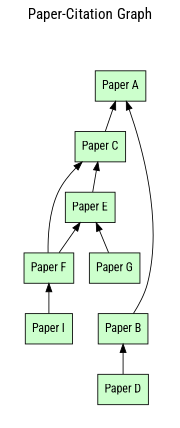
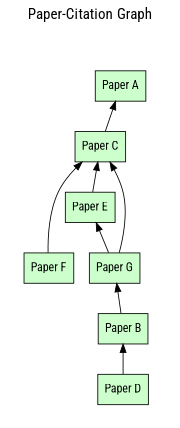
  digraph {
    fontname="Roboto Condensed"
    fontsize=18
    label="Paper-Citation Graph"
    labelloc=t
    rankdir=BT
    node [fillcolor="#CCFFCC" fontname="Roboto Condensed" peripheries=1 shape=box style=filled]
    edge [fontname="Roboto Condensed"]
    n1 [label="Paper A"]
    n2 [label="Paper B"]
    n3 [label="Paper C"]
    n4 [label="Paper D"]
    n5 [label="Paper E"]
    n6 [label="Paper F"]
    n7 [label="Paper G"]
-   n8 [label="Paper I"]
    subgraph cluster_1 {
      color=white
      label=""
      penwidth=0
      subgraph cluster_2 {
        color=white
        label=""
        penwidth=0
        n1
        n2
        n3
        n4
        n5
        n6
        n7
-       n8
      }
    }
-   n2 -> n1
+   n2 -> n7
    n3 -> n1
    n4 -> n2
    n5 -> n3
    n6 -> n3
-   n6 -> n5
+   n7 -> n3
    n7 -> n5
-   n8 -> n6
  }
